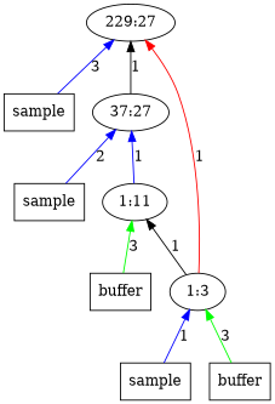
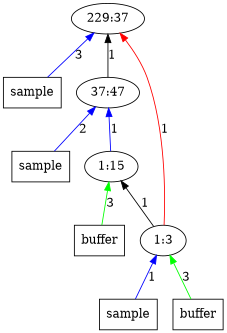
  digraph {
    rankdir=BT
    node [shape=box]
    edge [color=blue]
    n1 [label=sample]
-   n2 [label="229:27" shape=""]
-   n3 [label="37:27" shape=""]
+   n2 [label="229:37" shape=""]
+   n3 [label="37:47" shape=""]
    n4 [label=sample]
-   n5 [label="1:11" shape=""]
+   n5 [label="1:15" shape=""]
    n6 [label=buffer]
    n7 [label="1:3" shape=""]
    n8 [label=sample]
    n9 [label=buffer]
    n1 -> n2 [label=3]
    n3 -> n2 [color=black label=1]
    n4 -> n3 [label=2]
    n5 -> n3 [label=1]
    n6 -> n5 [color=green label=3]
    n7 -> n2 [color=red label=1]
    n7 -> n5 [color=black label=1]
    n8 -> n7 [label=1]
    n9 -> n7 [color=green label=3]
  }
